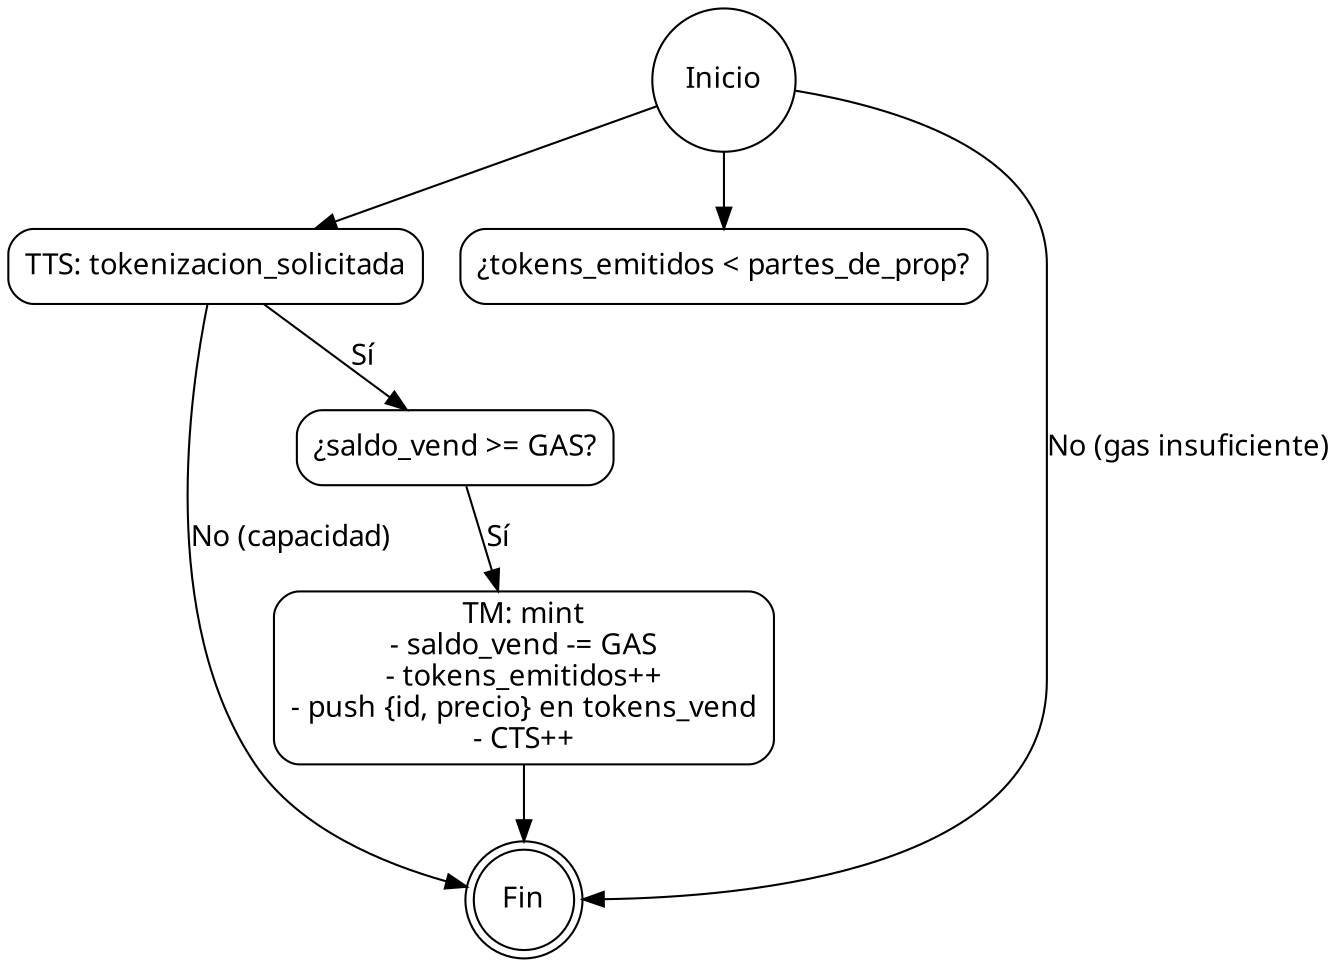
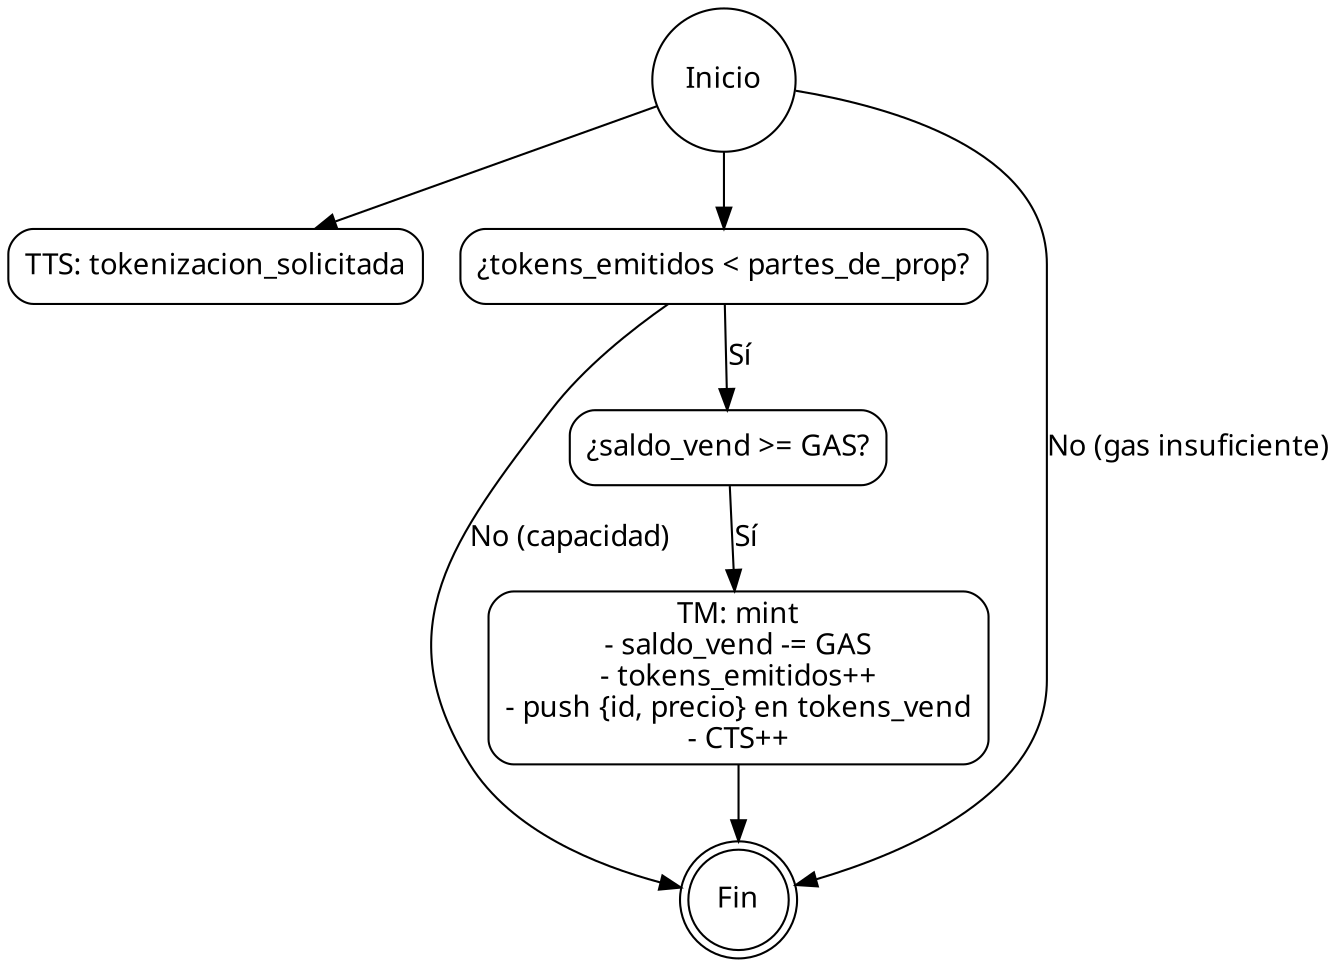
  digraph {
    fontname="Noto Sans"
    rankdir=TB
    node [fontname="Noto Sans" shape=rect style=rounded]
    edge [fontname="Noto Sans"]
    n1 [label=Inicio shape=circle]
    n2 [label="TTS: tokenizacion_solicitada"]
    n3 [label="¿tokens_emitidos < partes_de_prop?"]
    n4 [label=Fin shape=doublecircle]
    n5 [label="¿saldo_vend >= GAS?"]
    n6 [label="TM: mint\n- saldo_vend -= GAS\n- tokens_emitidos++\n- push {id, precio} en tokens_vend\n- CTS++"]
    n1 -> n2
    n1 -> n3
    n1 -> n4 [label="No (gas insuficiente)"]
-   n2 -> n4 [label="No (capacidad)"]
-   n2 -> n5 [label="Sí"]
+   n3 -> n4 [label="No (capacidad)"]
+   n3 -> n5 [label="Sí"]
    n5 -> n6 [label="Sí"]
    n6 -> n4
  }
